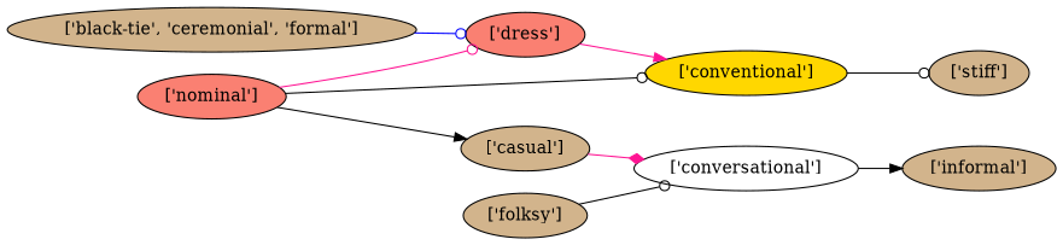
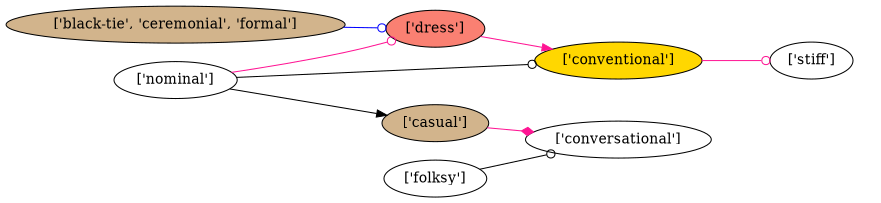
  strict digraph {
    rankdir=LR
    node [fillcolor=tan style=filled]
    edge [arrowhead=odot color=deeppink]
    "['dress']" [fillcolor=salmon]
    "['conventional']" [fillcolor=gold]
-   "['stiff']"
-   "['informal']"
+   "['stiff']" [fillcolor=white]
    "['conversational']" [fillcolor=white]
    "['casual']"
-   "['nominal']" [fillcolor=salmon]
-   "['folksy']"
+   "['nominal']" [fillcolor=white]
+   "['folksy']" [fillcolor=white]
    "['black-tie', 'ceremonial', 'formal']"
    "['dress']" -> "['conventional']" [arrowhead=normal]
-   "['conventional']" -> "['stiff']" [color=black]
-   "['conversational']" -> "['informal']" [arrowhead=normal color=black]
+   "['conventional']" -> "['stiff']"
    "['casual']" -> "['conversational']" [arrowhead=diamond]
    "['nominal']" -> "['dress']"
    "['nominal']" -> "['conventional']" [color=black]
    "['nominal']" -> "['casual']" [arrowhead=normal color=black]
    "['folksy']" -> "['conversational']" [color=black]
    "['black-tie', 'ceremonial', 'formal']" -> "['dress']" [color=blue]
  }
